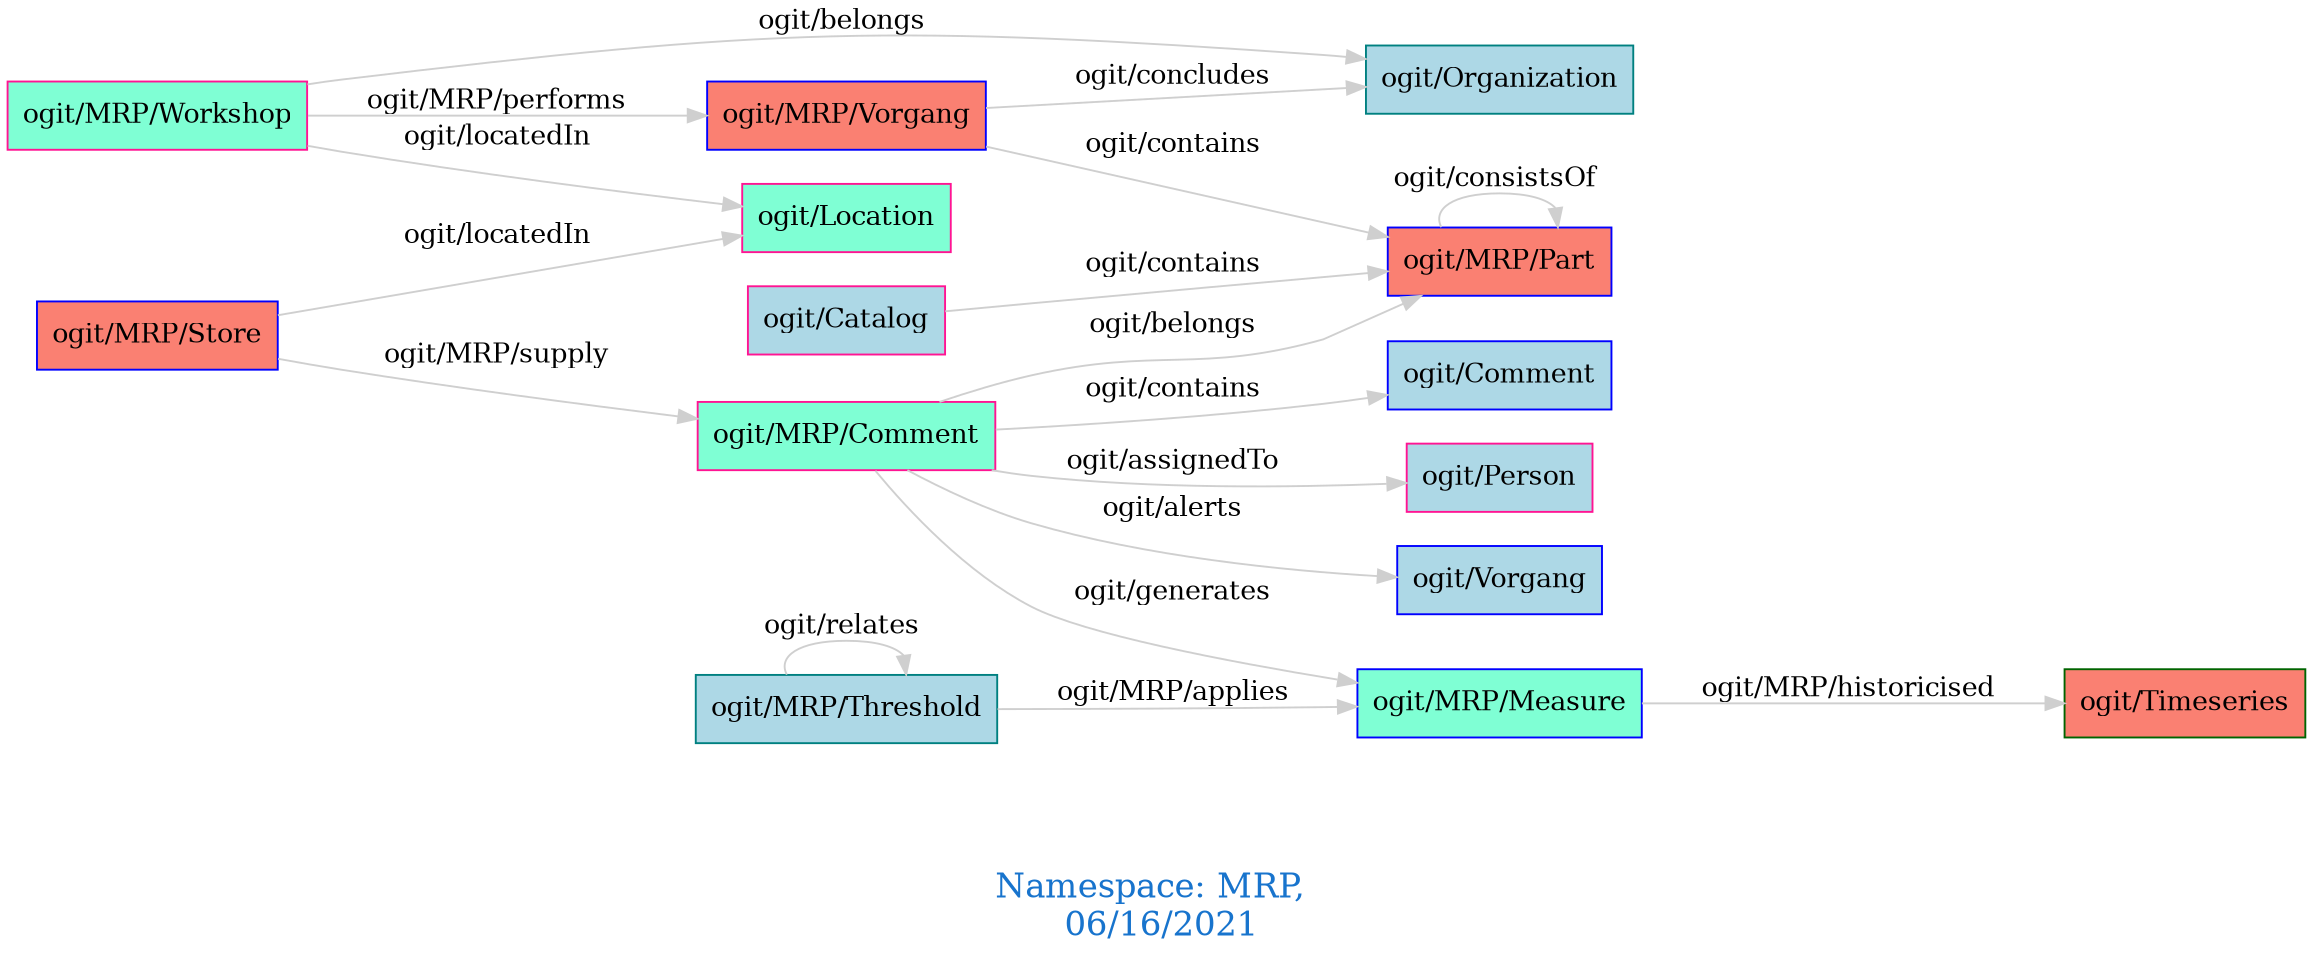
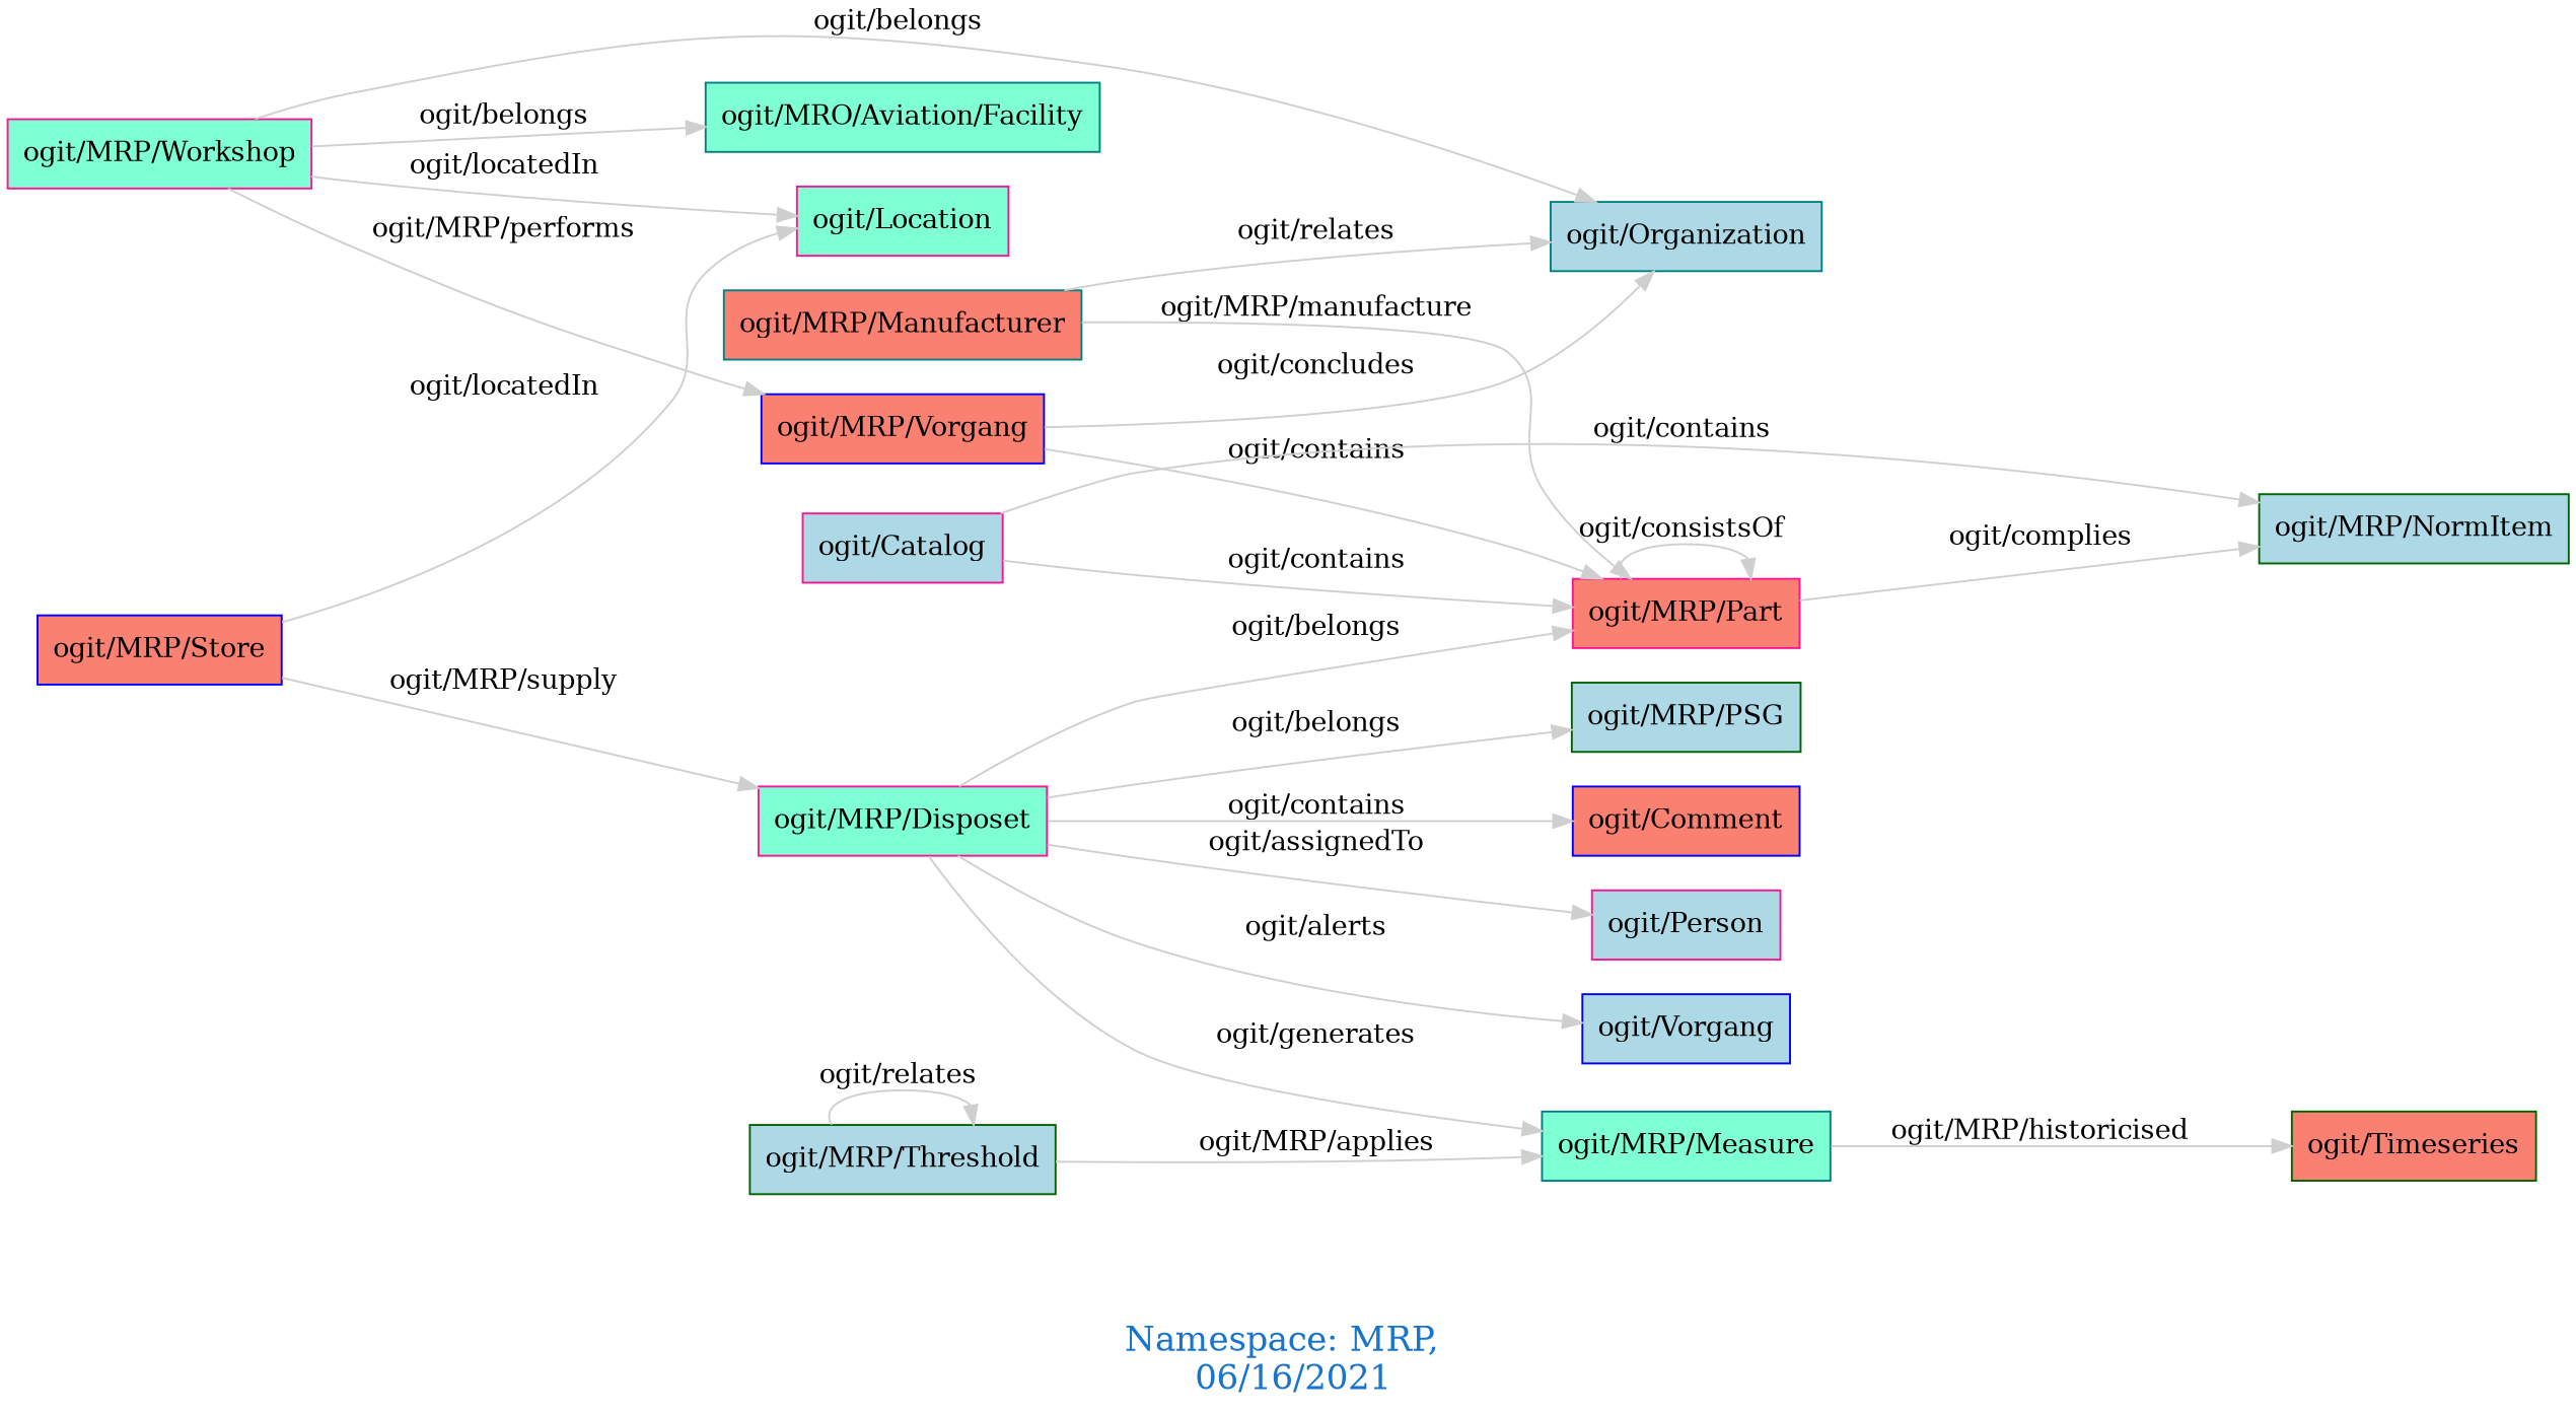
  digraph {
    fontcolor=dodgerblue3
    fontsize=18
    label="\n\n\nNamespace: MRP, \n 06/16/2021"
    rankdir=LR
    node [color=deeppink fillcolor=lightblue shape=polygon style=filled]
    edge [color=gray81]
-   "ogit/MRP/Disposet" [fillcolor=aquamarine label="ogit/MRP/Comment"]
-   "ogit/Comment" [color=blue]
-   "ogit/MRP/Part" [color=blue fillcolor=salmon]
+   "ogit/MRP/Disposet" [fillcolor=aquamarine]
+   "ogit/Comment" [color=blue fillcolor=salmon]
+   "ogit/MRP/Part" [fillcolor=salmon]
    "ogit/Person"
-   "ogit/MRP/Measure" [color=blue fillcolor=aquamarine]
+   "ogit/MRP/Measure" [color=teal fillcolor=aquamarine]
    n6 [color=blue label="ogit/Vorgang"]
+   "ogit/MRP/PSG" [color=darkgreen]
+   "ogit/MRP/NormItem" [color=darkgreen]
    "ogit/Timeseries" [color=darkgreen fillcolor=salmon]
    "ogit/MRP/Vorgang" [color=blue fillcolor=salmon]
    "ogit/Organization" [color=teal]
    "ogit/Catalog"
-   "ogit/MRP/Threshold" [color=teal]
+   "ogit/MRP/Threshold" [color=darkgreen]
    "ogit/MRP/Workshop" [fillcolor=aquamarine]
    "ogit/Location" [fillcolor=aquamarine]
+   "ogit/MRO/Aviation/Facility" [color=teal fillcolor=aquamarine]
    "ogit/MRP/Store" [color=blue fillcolor=salmon]
+   "ogit/MRP/Manufacturer" [color=teal fillcolor=salmon]
    "ogit/MRP/Disposet" -> "ogit/Comment" [label="   ogit/contains    "]
    "ogit/MRP/Disposet" -> "ogit/MRP/Part" [label="   ogit/belongs    "]
    "ogit/MRP/Disposet" -> "ogit/Person" [label="   ogit/assignedTo    "]
    "ogit/MRP/Disposet" -> "ogit/MRP/Measure" [label="   ogit/generates    "]
    "ogit/MRP/Disposet" -> n6 [label="   ogit/alerts    "]
+   "ogit/MRP/Disposet" -> "ogit/MRP/PSG" [label="   ogit/belongs    "]
    "ogit/MRP/Part" -> "ogit/MRP/Part" [label="   ogit/consistsOf    "]
+   "ogit/MRP/Part" -> "ogit/MRP/NormItem" [label="   ogit/complies    "]
    "ogit/MRP/Measure" -> "ogit/Timeseries" [label="   ogit/MRP/historicised    "]
    "ogit/MRP/Vorgang" -> "ogit/MRP/Part" [label="   ogit/contains    "]
    "ogit/MRP/Vorgang" -> "ogit/Organization" [label="   ogit/concludes    "]
    "ogit/Catalog" -> "ogit/MRP/Part" [label="   ogit/contains    "]
+   "ogit/Catalog" -> "ogit/MRP/NormItem" [label="   ogit/contains    "]
    "ogit/MRP/Threshold" -> "ogit/MRP/Measure" [label="   ogit/MRP/applies    "]
    "ogit/MRP/Threshold" -> "ogit/MRP/Threshold" [label="   ogit/relates    "]
    "ogit/MRP/Workshop" -> "ogit/MRP/Vorgang" [label="   ogit/MRP/performs    "]
    "ogit/MRP/Workshop" -> "ogit/Organization" [label="   ogit/belongs    "]
    "ogit/MRP/Workshop" -> "ogit/Location" [label="   ogit/locatedIn    "]
+   "ogit/MRP/Workshop" -> "ogit/MRO/Aviation/Facility" [label="   ogit/belongs    "]
    "ogit/MRP/Store" -> "ogit/MRP/Disposet" [label="   ogit/MRP/supply    "]
    "ogit/MRP/Store" -> "ogit/Location" [label="   ogit/locatedIn    "]
+   "ogit/MRP/Manufacturer" -> "ogit/MRP/Part" [label="   ogit/MRP/manufacture    "]
+   "ogit/MRP/Manufacturer" -> "ogit/Organization" [label="   ogit/relates    "]
  }
